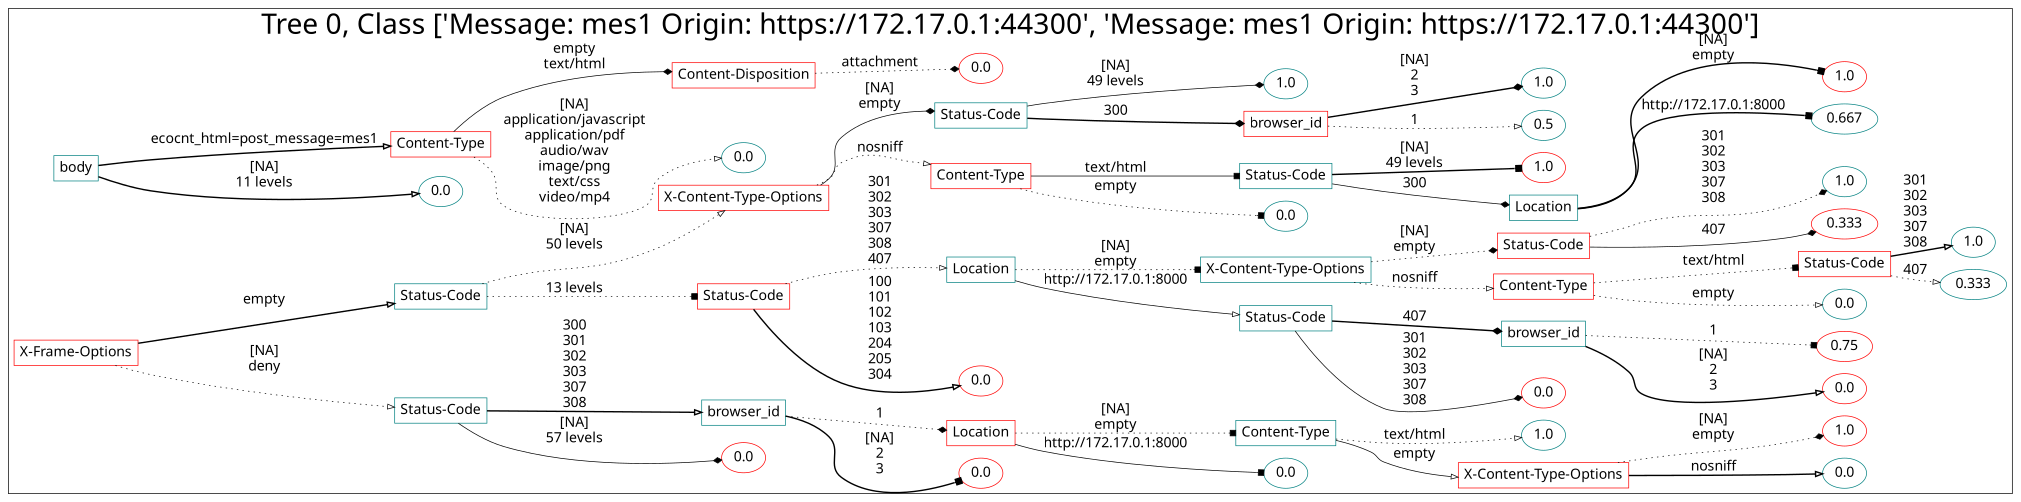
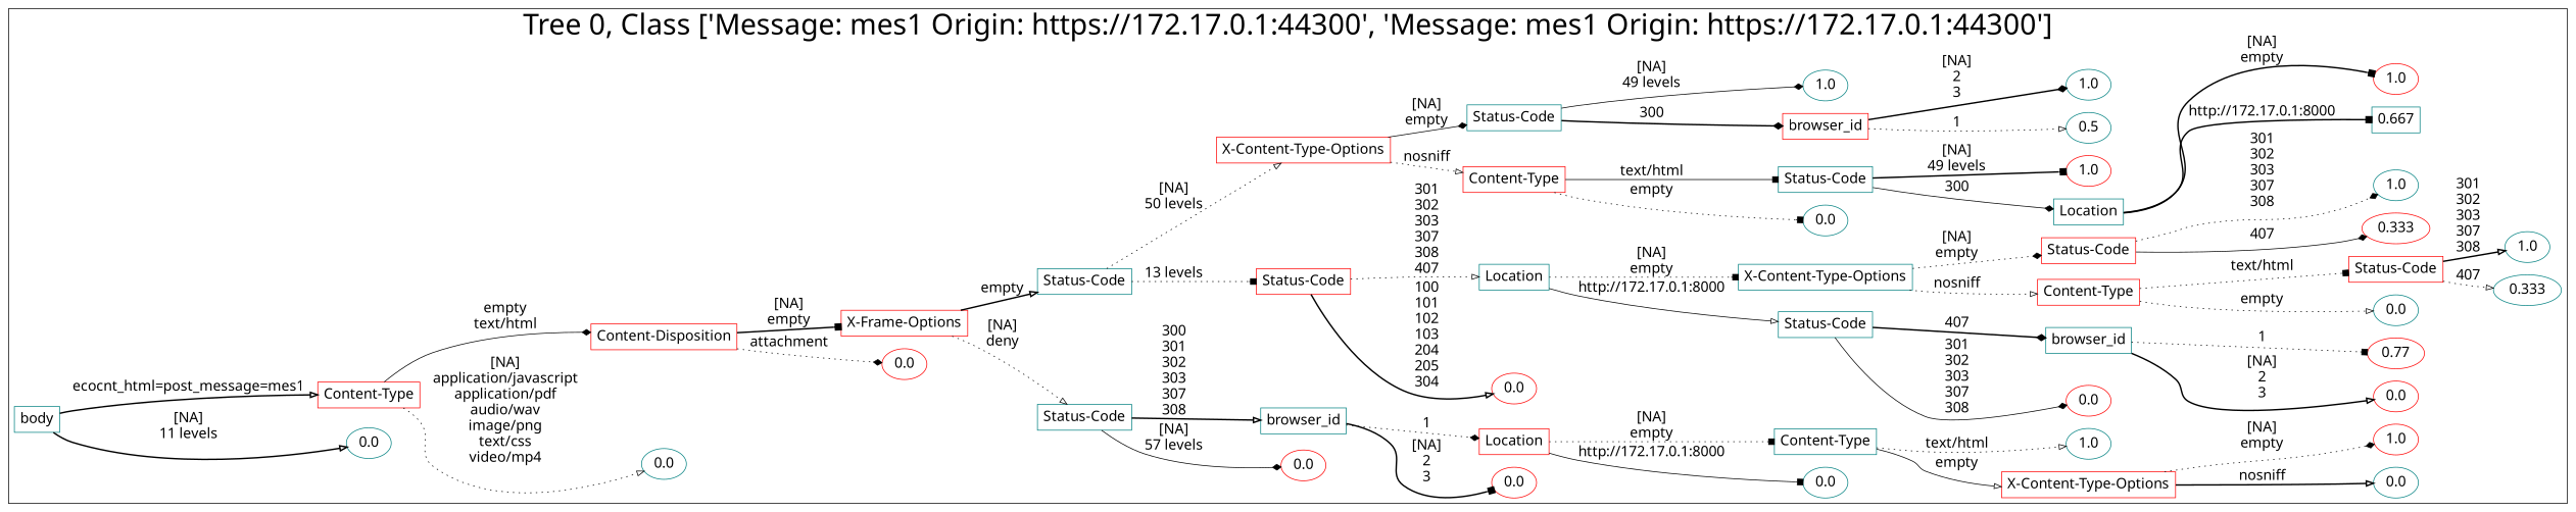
  digraph {
    fontname="Noto Sans"
    rankdir=LR
    node [color=teal fontname="Noto Sans" fontsize=20]
    edge [arrowhead=onormal fontname="Noto Sans" fontsize=20 style=dotted]
    n1 [label=body shape=box]
    n2 [label=0.0]
    n3 [color=red label="Content-Type" shape=box]
    n4 [label=0.0]
    n5 [color=red label="Content-Disposition" shape=box]
    n6 [color=red label=0.0]
    n7 [color=red label="X-Frame-Options" shape=box]
    n8 [label="Status-Code" shape=box]
    n9 [label="Status-Code" shape=box]
    n10 [color=red label=0.0]
    n11 [label=browser_id shape=box]
    n12 [color=red label="Status-Code" shape=box]
    n13 [color=red label="X-Content-Type-Options" shape=box]
    n14 [color=red label=0.0]
    n15 [color=red label=Location shape=box]
    n16 [color=red label=0.0]
    n17 [label=Location shape=box]
    n18 [color=red label="Content-Type" shape=box]
    n19 [label="Status-Code" shape=box]
    n20 [label=0.0]
    n21 [label="Content-Type" shape=box]
    n22 [label="Status-Code" shape=box]
    n23 [label="X-Content-Type-Options" shape=box]
    n24 [label=0.0]
    n25 [label="Status-Code" shape=box]
    n26 [color=red label=browser_id shape=box]
    n27 [label=1.0]
    n28 [color=red label="X-Content-Type-Options" shape=box]
    n29 [label=1.0]
    n30 [color=red label=0.0]
    n31 [label=browser_id shape=box]
    n32 [color=red label="Content-Type" shape=box]
    n33 [color=red label="Status-Code" shape=box]
    n34 [label=Location shape=box]
    n35 [color=red label=1.0]
    n36 [label=0.5]
    n37 [label=1.0]
    n38 [label=0.0]
    n39 [color=red label=1.0]
    n40 [color=red label=0.0]
-   n41 [color=red label=0.75]
+   n41 [color=red label=0.77]
    n42 [label=0.0]
    n43 [color=red label="Status-Code" shape=box]
    n44 [color=red label=0.333]
    n45 [label=1.0]
-   n46 [label=0.667]
+   n46 [label=0.667 shape=box]
    n47 [color=red label=1.0]
    n48 [label=0.333]
    n49 [label=1.0]
    subgraph cluster_1 {
      fontsize=40
      label="Tree 0, Class ['Message: mes1 Origin: https://172.17.0.1:44300', 'Message: mes1 Origin: https://172.17.0.1:44300']"
      subgraph sub_2 {
        fontsize=40
        label="Tree 0, Class ['Message: mes1 Origin: https://172.17.0.1:44300', 'Message: mes1 Origin: https://172.17.0.1:44300']"
        n1
      }
      subgraph sub_3 {
        fontsize=40
        label="Tree 0, Class ['Message: mes1 Origin: https://172.17.0.1:44300', 'Message: mes1 Origin: https://172.17.0.1:44300']"
        n2
        n3
      }
      subgraph sub_4 {
        fontsize=40
        label="Tree 0, Class ['Message: mes1 Origin: https://172.17.0.1:44300', 'Message: mes1 Origin: https://172.17.0.1:44300']"
        n4
        n5
      }
      subgraph sub_5 {
        fontsize=40
        label="Tree 0, Class ['Message: mes1 Origin: https://172.17.0.1:44300', 'Message: mes1 Origin: https://172.17.0.1:44300']"
        n6
        n7
      }
      subgraph sub_6 {
        fontsize=40
        label="Tree 0, Class ['Message: mes1 Origin: https://172.17.0.1:44300', 'Message: mes1 Origin: https://172.17.0.1:44300']"
        n8
        n9
      }
      subgraph sub_7 {
        fontsize=40
        label="Tree 0, Class ['Message: mes1 Origin: https://172.17.0.1:44300', 'Message: mes1 Origin: https://172.17.0.1:44300']"
        n10
        n11
        n12
        n13
      }
      subgraph sub_8 {
        fontsize=40
        label="Tree 0, Class ['Message: mes1 Origin: https://172.17.0.1:44300', 'Message: mes1 Origin: https://172.17.0.1:44300']"
        n14
        n15
        n16
        n17
        n18
        n19
      }
      subgraph sub_9 {
        fontsize=40
        label="Tree 0, Class ['Message: mes1 Origin: https://172.17.0.1:44300', 'Message: mes1 Origin: https://172.17.0.1:44300']"
        n20
        n21
        n22
        n23
        n24
        n25
        n26
        n27
      }
      subgraph sub_10 {
        fontsize=40
        label="Tree 0, Class ['Message: mes1 Origin: https://172.17.0.1:44300', 'Message: mes1 Origin: https://172.17.0.1:44300']"
        n28
        n29
        n30
        n31
        n32
        n33
        n34
        n35
        n36
        n37
      }
      subgraph sub_11 {
        fontsize=40
        label="Tree 0, Class ['Message: mes1 Origin: https://172.17.0.1:44300', 'Message: mes1 Origin: https://172.17.0.1:44300']"
        n38
        n39
        n40
        n41
        n42
        n43
        n44
        n45
        n46
        n47
      }
      subgraph sub_12 {
        fontsize=40
        label="Tree 0, Class ['Message: mes1 Origin: https://172.17.0.1:44300', 'Message: mes1 Origin: https://172.17.0.1:44300']"
        n48
        n49
      }
    }
    n1 -> n2 [label="[NA]\n11 levels\n" style=bold]
    n1 -> n3 [label="ecocnt_html=post_message=mes1\n" style=bold]
    n3 -> n4 [label="[NA]\napplication/javascript\napplication/pdf\naudio/wav\nimage/png\ntext/css\nvideo/mp4\n"]
    n3 -> n5 [arrowhead=diamond label="empty\ntext/html\n" style=solid]
    n5 -> n6 [arrowhead=diamond label="attachment\n"]
+   n5 -> n7 [arrowhead=box label="[NA]\nempty\n" style=bold]
    n7 -> n8 [label="[NA]\ndeny\n"]
    n7 -> n9 [label="empty\n" style=bold]
    n8 -> n10 [arrowhead=diamond label="[NA]\n57 levels\n" style=solid]
    n8 -> n11 [label="300\n301\n302\n303\n307\n308\n" style=bold]
    n9 -> n12 [arrowhead=box label="13 levels\n"]
    n9 -> n13 [label="[NA]\n50 levels\n"]
    n11 -> n14 [arrowhead=box label="[NA]\n2\n3\n" style=bold]
    n11 -> n15 [arrowhead=diamond label="1\n"]
    n12 -> n16 [label="100\n101\n102\n103\n204\n205\n304\n" style=bold]
    n12 -> n17 [label="301\n302\n303\n307\n308\n407\n"]
    n13 -> n18 [label="nosniff\n"]
    n13 -> n19 [arrowhead=diamond label="[NA]\nempty\n" style=solid]
    n15 -> n20 [arrowhead=box label="http://172.17.0.1:8000\n" style=solid]
    n15 -> n21 [arrowhead=box label="[NA]\nempty\n"]
    n17 -> n22 [label="http://172.17.0.1:8000\n" style=solid]
    n17 -> n23 [arrowhead=box label="[NA]\nempty\n"]
    n18 -> n24 [arrowhead=box label="empty\n"]
    n18 -> n25 [arrowhead=box label="text/html\n" style=solid]
    n19 -> n26 [arrowhead=diamond label="300\n" style=bold]
    n19 -> n27 [arrowhead=diamond label="[NA]\n49 levels\n" style=solid]
    n21 -> n28 [label="empty\n" style=solid]
    n21 -> n29 [label="text/html\n"]
    n22 -> n30 [arrowhead=diamond label="301\n302\n303\n307\n308\n" style=solid]
    n22 -> n31 [arrowhead=diamond label="407\n" style=bold]
    n23 -> n32 [label="nosniff\n"]
    n23 -> n33 [arrowhead=diamond label="[NA]\nempty\n"]
    n25 -> n34 [arrowhead=diamond label="300\n" style=solid]
    n25 -> n35 [arrowhead=box label="[NA]\n49 levels\n" style=bold]
    n26 -> n36 [label="1\n"]
    n26 -> n37 [arrowhead=diamond label="[NA]\n2\n3\n" style=bold]
    n28 -> n38 [label="nosniff\n" style=bold]
    n28 -> n39 [arrowhead=diamond label="[NA]\nempty\n"]
    n31 -> n40 [label="[NA]\n2\n3\n" style=bold]
    n31 -> n41 [arrowhead=box label="1\n"]
    n32 -> n42 [label="empty\n"]
    n32 -> n43 [arrowhead=box label="text/html\n"]
    n33 -> n44 [arrowhead=diamond label="407\n" style=solid]
    n33 -> n45 [arrowhead=diamond label="301\n302\n303\n307\n308\n"]
    n34 -> n46 [arrowhead=box label="http://172.17.0.1:8000\n" style=bold]
    n34 -> n47 [arrowhead=box label="[NA]\nempty\n" style=bold]
    n43 -> n48 [label="407\n"]
    n43 -> n49 [label="301\n302\n303\n307\n308\n" style=bold]
  }
